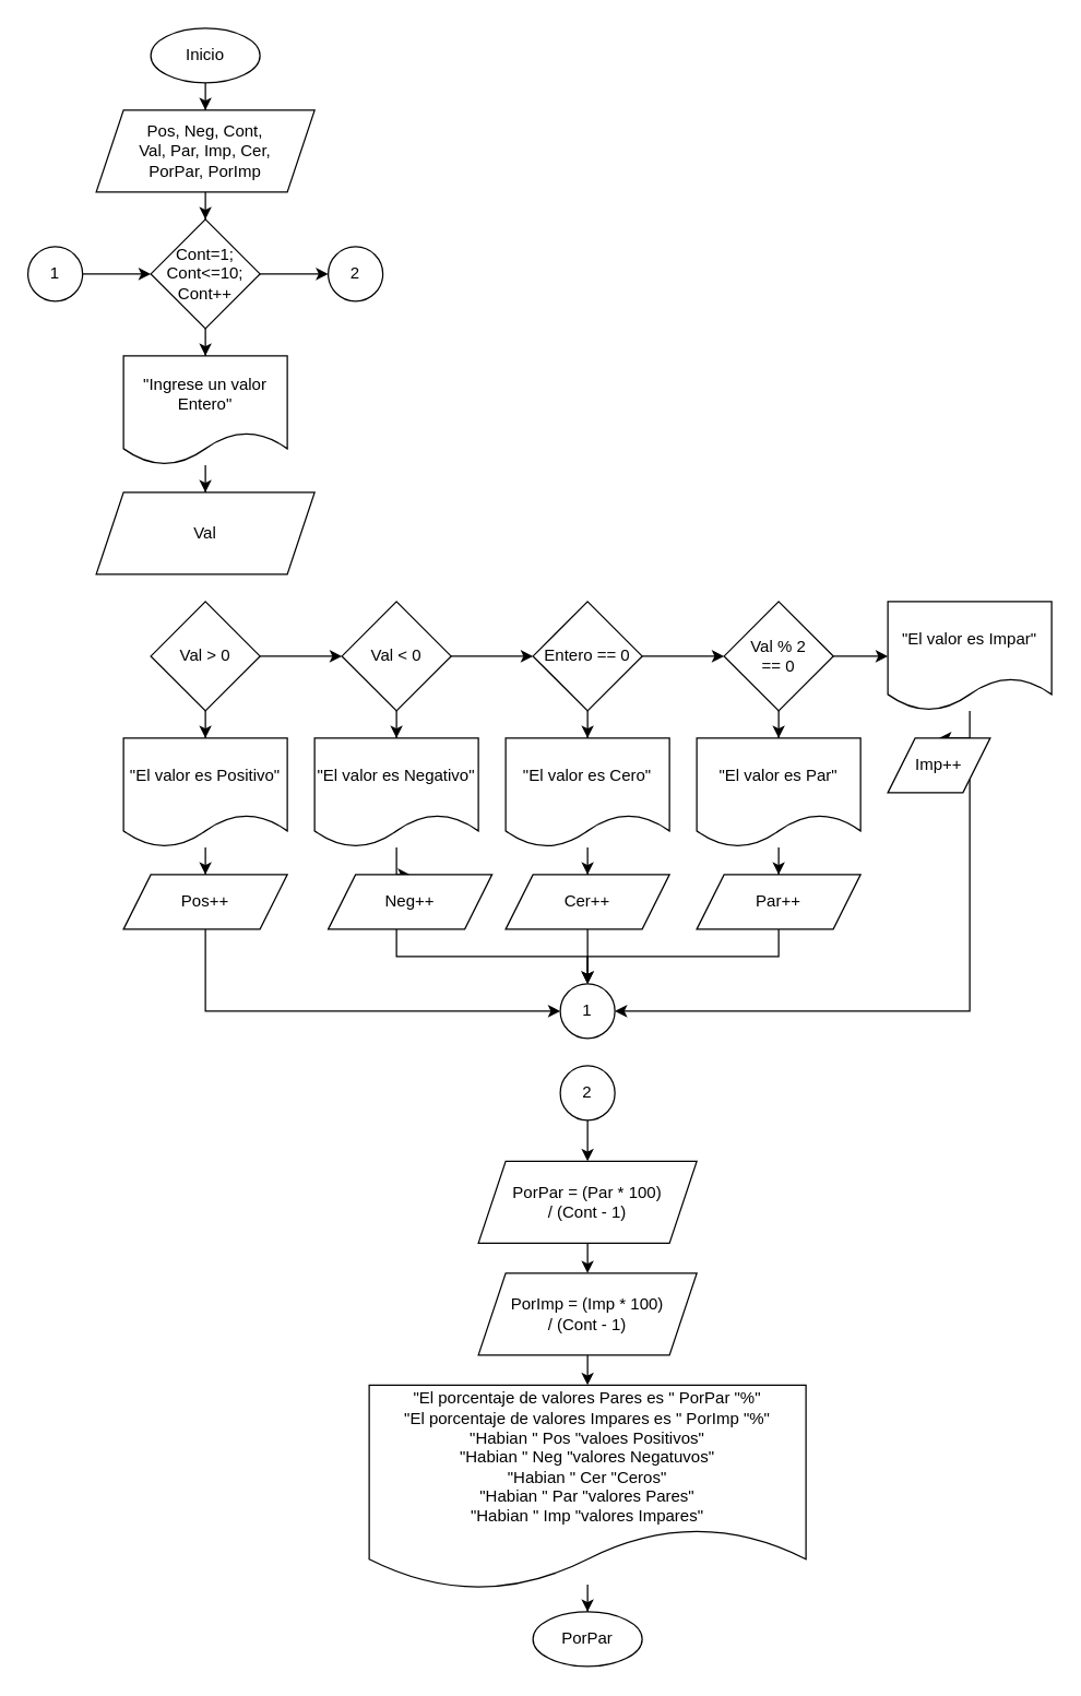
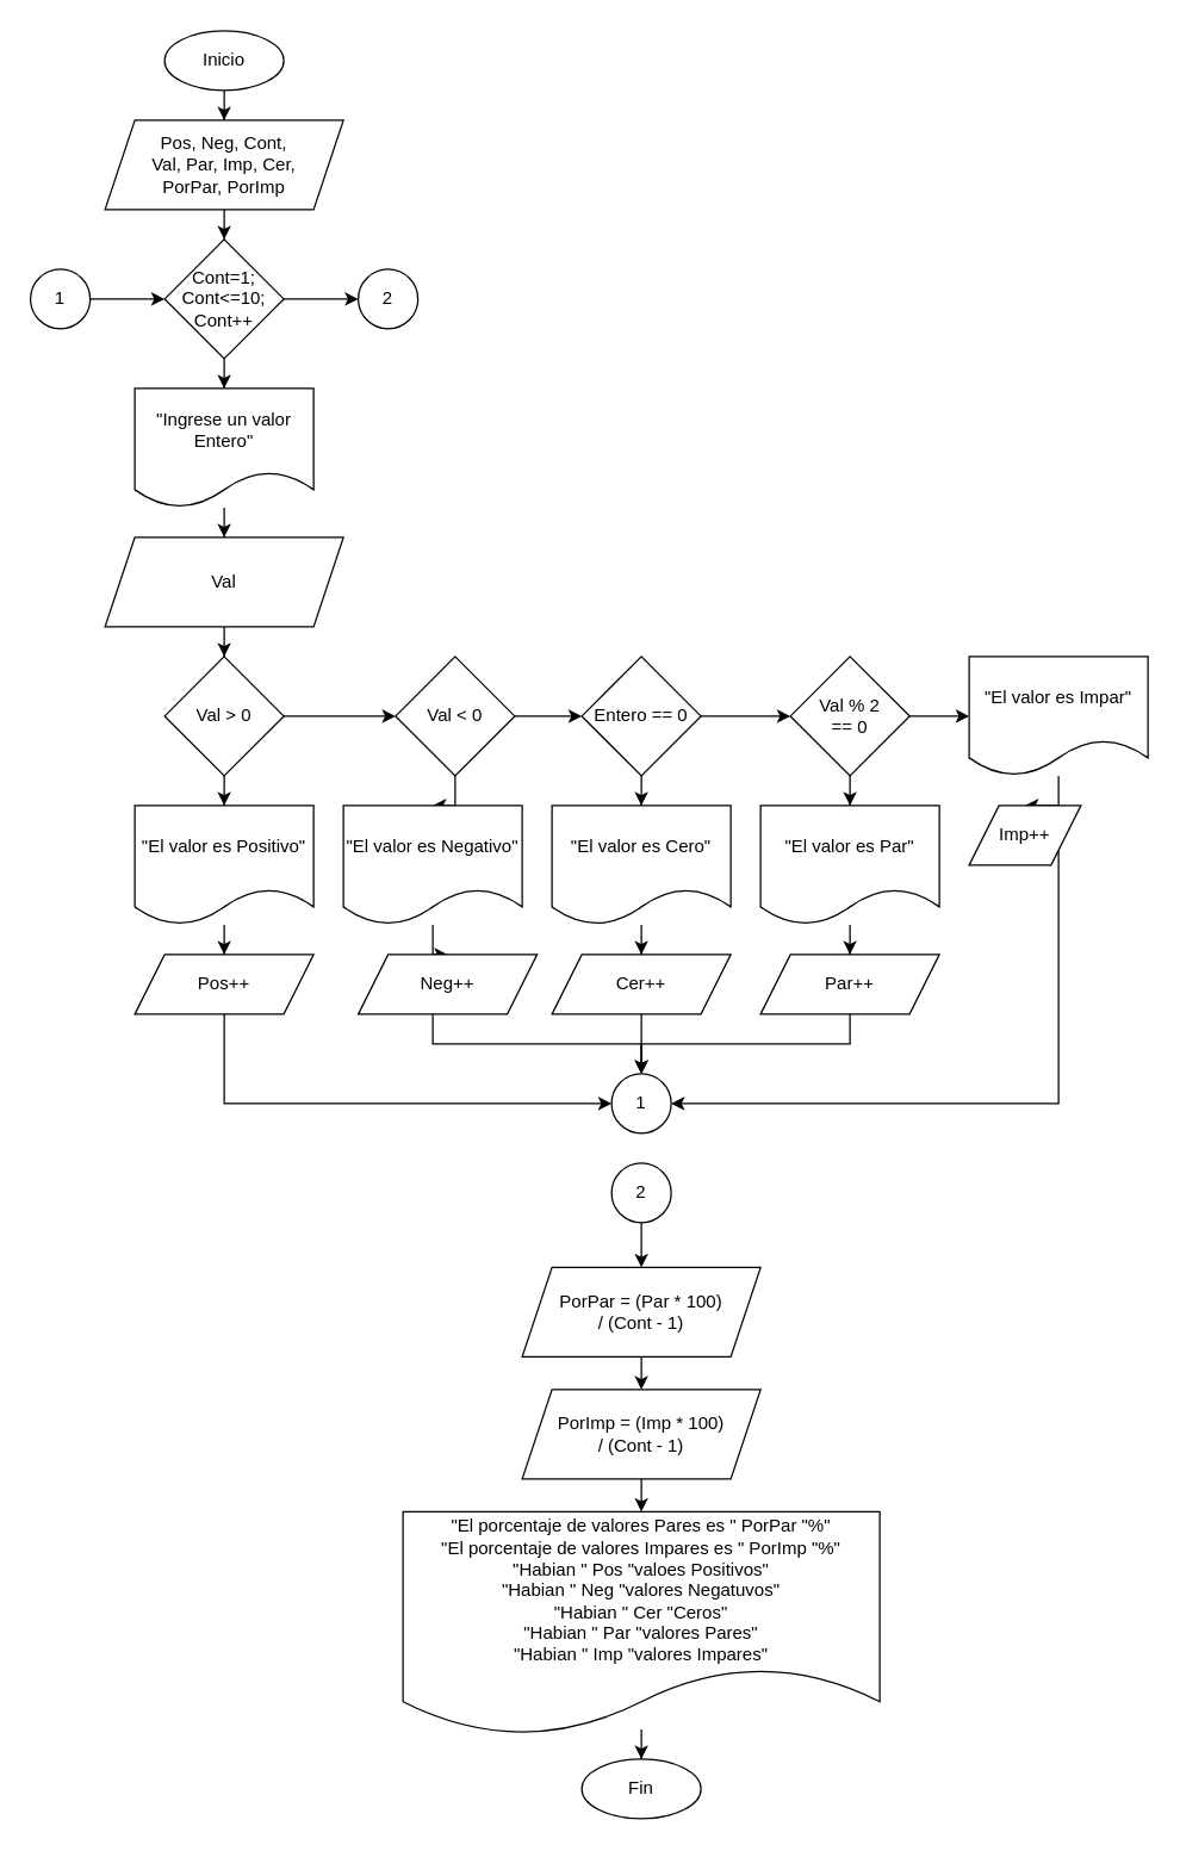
  <mxCell id="0" />
  <mxCell id="1" parent="0" />
  <mxCell id="2" value="" style="edgeStyle=orthogonalEdgeStyle;rounded=0;orthogonalLoop=1;jettySize=auto;html=1;" edge="1" parent="1" source="3" target="5"><mxGeometry relative="1" as="geometry" /></mxCell>
  <mxCell id="3" value="Inicio" style="ellipse;whiteSpace=wrap;html=1;" vertex="1" parent="1"><mxGeometry x="110" width="80" height="40" as="geometry" y="20" /></mxCell>
  <mxCell id="4" value="" style="edgeStyle=orthogonalEdgeStyle;rounded=0;orthogonalLoop=1;jettySize=auto;html=1;" edge="1" parent="1" source="5" target="8"><mxGeometry relative="1" as="geometry" /></mxCell>
  <mxCell id="5" value="Pos, Neg, Cont,&lt;br&gt;Val, Par, Imp, Cer,&lt;br&gt;PorPar, PorImp" style="shape=parallelogram;perimeter=parallelogramPerimeter;whiteSpace=wrap;html=1;fixedSize=1;" vertex="1" parent="1"><mxGeometry x="70" y="80" width="160" height="60" as="geometry" /></mxCell>
  <mxCell id="6" value="" style="edgeStyle=orthogonalEdgeStyle;rounded=0;orthogonalLoop=1;jettySize=auto;html=1;" edge="1" parent="1" source="8" target="10"><mxGeometry relative="1" as="geometry" /></mxCell>
  <mxCell id="7" value="" style="edgeStyle=orthogonalEdgeStyle;rounded=0;orthogonalLoop=1;jettySize=auto;html=1;" edge="1" parent="1" source="8" target="55"><mxGeometry relative="1" as="geometry" /></mxCell>
  <mxCell id="8" value="Cont=1;&lt;br&gt;Cont&amp;lt;=10;&lt;br&gt;Cont++" style="rhombus;whiteSpace=wrap;html=1;" vertex="1" parent="1"><mxGeometry x="110" y="160" width="80" height="80" as="geometry" /></mxCell>
  <mxCell id="9" value="" style="edgeStyle=orthogonalEdgeStyle;rounded=0;orthogonalLoop=1;jettySize=auto;html=1;" edge="1" parent="1" source="10" target="12"><mxGeometry relative="1" as="geometry" /></mxCell>
  <mxCell id="10" value="&quot;Ingrese un valor&lt;br&gt;Entero&quot;" style="shape=document;whiteSpace=wrap;html=1;boundedLbl=1;" vertex="1" parent="1"><mxGeometry x="90" y="260" width="120" height="80" as="geometry" /></mxCell>
+ <mxCell id="11" value="" style="edgeStyle=orthogonalEdgeStyle;rounded=0;orthogonalLoop=1;jettySize=auto;html=1;" edge="1" parent="1" source="12" target="15"><mxGeometry relative="1" as="geometry" /></mxCell>
  <mxCell id="12" value="Val" style="shape=parallelogram;perimeter=parallelogramPerimeter;whiteSpace=wrap;html=1;fixedSize=1;" vertex="1" parent="1"><mxGeometry x="70" y="360" width="160" height="60" as="geometry" /></mxCell>
  <mxCell id="13" value="" style="edgeStyle=orthogonalEdgeStyle;rounded=0;orthogonalLoop=1;jettySize=auto;html=1;" edge="1" parent="1" source="15" target="17"><mxGeometry relative="1" as="geometry" /></mxCell>
  <mxCell id="14" value="" style="edgeStyle=orthogonalEdgeStyle;rounded=0;orthogonalLoop=1;jettySize=auto;html=1;" edge="1" parent="1" source="15" target="20"><mxGeometry relative="1" as="geometry" /></mxCell>
  <mxCell id="15" value="Val &amp;gt; 0" style="rhombus;whiteSpace=wrap;html=1;" vertex="1" parent="1"><mxGeometry x="110" y="440" width="80" height="80" as="geometry" /></mxCell>
  <mxCell id="16" value="" style="edgeStyle=orthogonalEdgeStyle;rounded=0;orthogonalLoop=1;jettySize=auto;html=1;" edge="1" parent="1" source="17" target="36"><mxGeometry relative="1" as="geometry" /></mxCell>
  <mxCell id="17" value="&quot;El valor es Positivo&quot;" style="shape=document;whiteSpace=wrap;html=1;boundedLbl=1;" vertex="1" parent="1"><mxGeometry x="90" y="540" width="120" height="80" as="geometry" /></mxCell>
  <mxCell id="18" value="" style="edgeStyle=orthogonalEdgeStyle;rounded=0;orthogonalLoop=1;jettySize=auto;html=1;" edge="1" parent="1" source="20" target="22"><mxGeometry relative="1" as="geometry" /></mxCell>
  <mxCell id="19" value="" style="edgeStyle=orthogonalEdgeStyle;rounded=0;orthogonalLoop=1;jettySize=auto;html=1;" edge="1" parent="1" source="20" target="25"><mxGeometry relative="1" as="geometry" /></mxCell>
- <mxCell id="20" value="Val &amp;lt; 0" style="rhombus;whiteSpace=wrap;html=1;" vertex="1" parent="1"><mxGeometry x="250" y="440" width="80" height="80" as="geometry" /></mxCell>
+ <mxCell id="20" value="Val &amp;lt; 0" style="rhombus;whiteSpace=wrap;html=1;" vertex="1" parent="1"><mxGeometry x="265" y="440" width="80" height="80" as="geometry" /></mxCell>
  <mxCell id="21" value="" style="edgeStyle=orthogonalEdgeStyle;rounded=0;orthogonalLoop=1;jettySize=auto;html=1;" edge="1" parent="1" source="22" target="38"><mxGeometry relative="1" as="geometry" /></mxCell>
  <mxCell id="22" value="&quot;El valor es Negativo&quot;" style="shape=document;whiteSpace=wrap;html=1;boundedLbl=1;" vertex="1" parent="1"><mxGeometry x="230" y="540" width="120" height="80" as="geometry" /></mxCell>
  <mxCell id="23" value="" style="edgeStyle=orthogonalEdgeStyle;rounded=0;orthogonalLoop=1;jettySize=auto;html=1;" edge="1" parent="1" source="25" target="27"><mxGeometry relative="1" as="geometry" /></mxCell>
  <mxCell id="24" value="" style="edgeStyle=orthogonalEdgeStyle;rounded=0;orthogonalLoop=1;jettySize=auto;html=1;" edge="1" parent="1" source="25" target="30"><mxGeometry relative="1" as="geometry" /></mxCell>
  <mxCell id="25" value="Entero == 0" style="rhombus;whiteSpace=wrap;html=1;" vertex="1" parent="1"><mxGeometry x="390" y="440" width="80" height="80" as="geometry" /></mxCell>
  <mxCell id="26" value="" style="edgeStyle=orthogonalEdgeStyle;rounded=0;orthogonalLoop=1;jettySize=auto;html=1;" edge="1" parent="1" source="27" target="40"><mxGeometry relative="1" as="geometry" /></mxCell>
  <mxCell id="27" value="&quot;El valor es Cero&quot;" style="shape=document;whiteSpace=wrap;html=1;boundedLbl=1;" vertex="1" parent="1"><mxGeometry x="370" y="540" width="120" height="80" as="geometry" /></mxCell>
  <mxCell id="28" value="" style="edgeStyle=orthogonalEdgeStyle;rounded=0;orthogonalLoop=1;jettySize=auto;html=1;" edge="1" parent="1" source="30" target="32"><mxGeometry relative="1" as="geometry" /></mxCell>
  <mxCell id="29" value="" style="edgeStyle=orthogonalEdgeStyle;rounded=0;orthogonalLoop=1;jettySize=auto;html=1;" edge="1" parent="1" source="30" target="34"><mxGeometry relative="1" as="geometry" /></mxCell>
  <mxCell id="30" value="Val % 2&lt;br&gt;== 0" style="rhombus;whiteSpace=wrap;html=1;" vertex="1" parent="1"><mxGeometry x="530" y="440" width="80" height="80" as="geometry" /></mxCell>
  <mxCell id="31" value="" style="edgeStyle=orthogonalEdgeStyle;rounded=0;orthogonalLoop=1;jettySize=auto;html=1;" edge="1" parent="1" source="32" target="42"><mxGeometry relative="1" as="geometry" /></mxCell>
  <mxCell id="32" value="&quot;El valor es Par&quot;" style="shape=document;whiteSpace=wrap;html=1;boundedLbl=1;" vertex="1" parent="1"><mxGeometry x="510" y="540" width="120" height="80" as="geometry" /></mxCell>
  <mxCell id="33" value="" style="edgeStyle=orthogonalEdgeStyle;rounded=0;orthogonalLoop=1;jettySize=auto;html=1;" edge="1" parent="1" source="34" target="44"><mxGeometry relative="1" as="geometry" /></mxCell>
  <mxCell id="34" value="&quot;El valor es Impar&quot;" style="shape=document;whiteSpace=wrap;html=1;boundedLbl=1;" vertex="1" parent="1"><mxGeometry x="650" y="440" width="120" height="80" as="geometry" /></mxCell>
  <mxCell id="35" value="" style="edgeStyle=orthogonalEdgeStyle;rounded=0;orthogonalLoop=1;jettySize=auto;html=1;entryX=0;entryY=0.5;entryDx=0;entryDy=0;" edge="1" parent="1" source="36" target="54"><mxGeometry relative="1" as="geometry"><mxPoint x="150" y="750" as="targetPoint" /><Array as="points"><mxPoint x="150" y="740" /></Array></mxGeometry></mxCell>
  <mxCell id="36" value="Pos++" style="shape=parallelogram;perimeter=parallelogramPerimeter;whiteSpace=wrap;html=1;fixedSize=1;" vertex="1" parent="1"><mxGeometry x="90" y="640" width="120" height="40" as="geometry" /></mxCell>
  <mxCell id="37" value="" style="edgeStyle=orthogonalEdgeStyle;rounded=0;orthogonalLoop=1;jettySize=auto;html=1;entryX=0.5;entryY=0;entryDx=0;entryDy=0;" edge="1" parent="1" source="38" target="54"><mxGeometry relative="1" as="geometry"><mxPoint x="290" y="750" as="targetPoint" /><Array as="points"><mxPoint x="290" y="700" /><mxPoint x="430" y="700" /></Array></mxGeometry></mxCell>
  <mxCell id="38" value="Neg++" style="shape=parallelogram;perimeter=parallelogramPerimeter;whiteSpace=wrap;html=1;fixedSize=1;" vertex="1" parent="1"><mxGeometry x="240" y="640" width="120" height="40" as="geometry" /></mxCell>
  <mxCell id="39" value="" style="edgeStyle=orthogonalEdgeStyle;rounded=0;orthogonalLoop=1;jettySize=auto;html=1;" edge="1" parent="1" source="40" target="54"><mxGeometry relative="1" as="geometry" /></mxCell>
  <mxCell id="40" value="Cer++" style="shape=parallelogram;perimeter=parallelogramPerimeter;whiteSpace=wrap;html=1;fixedSize=1;" vertex="1" parent="1"><mxGeometry x="370" y="640" width="120" height="40" as="geometry" /></mxCell>
  <mxCell id="41" value="" style="edgeStyle=orthogonalEdgeStyle;rounded=0;orthogonalLoop=1;jettySize=auto;html=1;entryX=0.5;entryY=0;entryDx=0;entryDy=0;" edge="1" parent="1" source="42" target="54"><mxGeometry relative="1" as="geometry"><mxPoint x="570" y="750" as="targetPoint" /><Array as="points"><mxPoint x="570" y="700" /><mxPoint x="430" y="700" /></Array></mxGeometry></mxCell>
  <mxCell id="42" value="Par++" style="shape=parallelogram;perimeter=parallelogramPerimeter;whiteSpace=wrap;html=1;fixedSize=1;" vertex="1" parent="1"><mxGeometry x="510" y="640" width="120" height="40" as="geometry" /></mxCell>
  <mxCell id="43" value="" style="edgeStyle=orthogonalEdgeStyle;rounded=0;orthogonalLoop=1;jettySize=auto;html=1;entryX=1;entryY=0.5;entryDx=0;entryDy=0;" edge="1" parent="1" source="44" target="54"><mxGeometry relative="1" as="geometry"><mxPoint x="710" y="650" as="targetPoint" /><Array as="points"><mxPoint x="710" y="740" /></Array></mxGeometry></mxCell>
  <mxCell id="44" value="Imp++" style="shape=parallelogram;perimeter=parallelogramPerimeter;whiteSpace=wrap;html=1;fixedSize=1;" vertex="1" parent="1"><mxGeometry x="650" y="540" width="75" height="40" as="geometry" /></mxCell>
  <mxCell id="45" value="" style="edgeStyle=orthogonalEdgeStyle;rounded=0;orthogonalLoop=1;jettySize=auto;html=1;" edge="1" parent="1" source="46" target="48"><mxGeometry relative="1" as="geometry" /></mxCell>
  <mxCell id="46" value="PorPar = (Par * 100)&lt;br&gt;/ (Cont - 1)" style="shape=parallelogram;perimeter=parallelogramPerimeter;whiteSpace=wrap;html=1;fixedSize=1;" vertex="1" parent="1"><mxGeometry x="350" y="850" width="160" height="60" as="geometry" /></mxCell>
  <mxCell id="47" value="" style="edgeStyle=orthogonalEdgeStyle;rounded=0;orthogonalLoop=1;jettySize=auto;html=1;" edge="1" parent="1" source="48" target="50"><mxGeometry relative="1" as="geometry" /></mxCell>
  <mxCell id="48" value="PorImp = (Imp * 100)&lt;br&gt;/ (Cont - 1)" style="shape=parallelogram;perimeter=parallelogramPerimeter;whiteSpace=wrap;html=1;fixedSize=1;" vertex="1" parent="1"><mxGeometry x="350" y="932" width="160" height="60" as="geometry" /></mxCell>
  <mxCell id="49" value="" style="edgeStyle=orthogonalEdgeStyle;rounded=0;orthogonalLoop=1;jettySize=auto;html=1;entryX=0.5;entryY=0;entryDx=0;entryDy=0;" edge="1" parent="1" source="50" target="51"><mxGeometry relative="1" as="geometry"><mxPoint x="430" y="1289" as="targetPoint" /></mxGeometry></mxCell>
  <mxCell id="50" value="&quot;El porcentaje de valores Pares es &quot; PorPar &quot;%&quot;&lt;br&gt;&quot;El porcentaje de valores Impares es &quot; PorImp &quot;%&quot;&lt;br&gt;&quot;Habian &quot; Pos &quot;valoes Positivos&quot;&lt;br&gt;&quot;Habian &quot; Neg &quot;valores Negatuvos&quot;&lt;br&gt;&quot;Habian &quot; Cer &quot;Ceros&quot;&lt;br&gt;&quot;Habian &quot; Par &quot;valores Pares&quot;&lt;br&gt;&quot;Habian &quot; Imp &quot;valores Impares&quot;" style="shape=document;whiteSpace=wrap;html=1;boundedLbl=1;" vertex="1" parent="1"><mxGeometry x="270" y="1014" width="320" height="150" as="geometry" /></mxCell>
- <mxCell id="51" value="PorPar" style="ellipse;whiteSpace=wrap;html=1;" vertex="1" parent="1"><mxGeometry x="390" y="1180" width="80" height="40" as="geometry" /></mxCell>
+ <mxCell id="51" value="Fin" style="ellipse;whiteSpace=wrap;html=1;" vertex="1" parent="1"><mxGeometry x="390" y="1180" width="80" height="40" as="geometry" /></mxCell>
  <mxCell id="52" value="" style="edgeStyle=orthogonalEdgeStyle;rounded=0;orthogonalLoop=1;jettySize=auto;html=1;entryX=0;entryY=0.5;entryDx=0;entryDy=0;" edge="1" parent="1" source="53" target="8"><mxGeometry relative="1" as="geometry"><mxPoint x="-70" y="200" as="targetPoint" /></mxGeometry></mxCell>
  <mxCell id="53" value="1" style="ellipse;whiteSpace=wrap;html=1;aspect=fixed;" vertex="1" parent="1"><mxGeometry x="20" y="180" width="40" height="40" as="geometry" /></mxCell>
  <mxCell id="54" value="1" style="ellipse;whiteSpace=wrap;html=1;aspect=fixed;" vertex="1" parent="1"><mxGeometry x="410" y="720" width="40" height="40" as="geometry" /></mxCell>
  <mxCell id="55" value="2" style="ellipse;whiteSpace=wrap;html=1;aspect=fixed;" vertex="1" parent="1"><mxGeometry x="240" y="180" width="40" height="40" as="geometry" /></mxCell>
  <mxCell id="56" value="" style="edgeStyle=orthogonalEdgeStyle;rounded=0;orthogonalLoop=1;jettySize=auto;html=1;entryX=0.5;entryY=0;entryDx=0;entryDy=0;" edge="1" parent="1" source="57" target="46"><mxGeometry relative="1" as="geometry"><mxPoint x="640" y="900" as="targetPoint" /></mxGeometry></mxCell>
  <mxCell id="57" value="2" style="ellipse;whiteSpace=wrap;html=1;aspect=fixed;" vertex="1" parent="1"><mxGeometry x="410" y="780" width="40" height="40" as="geometry" /></mxCell>
